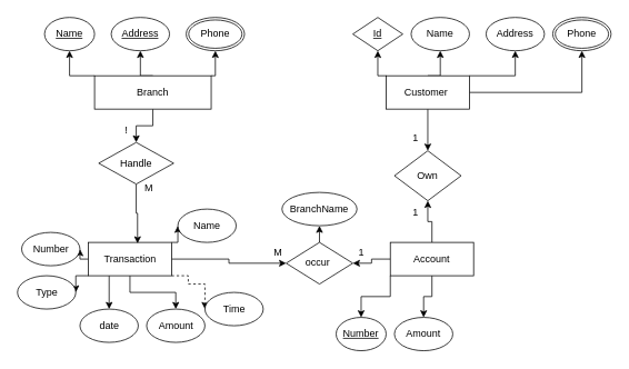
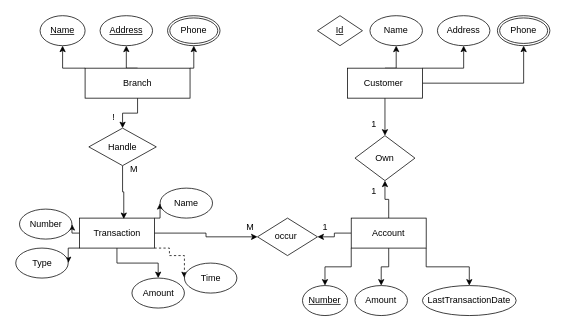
  <mxCell id="0" />
  <mxCell id="1" parent="0" />
  <mxCell id="2" style="edgeStyle=orthogonalEdgeStyle;rounded=0;orthogonalLoop=1;jettySize=auto;html=1;exitX=0;exitY=1;exitDx=0;exitDy=0;entryX=0.5;entryY=0;entryDx=0;entryDy=0;" parent="1" source="7" target="34" edge="1"><mxGeometry relative="1" as="geometry" /></mxCell>
  <mxCell id="3" value="" style="edgeStyle=orthogonalEdgeStyle;rounded=0;orthogonalLoop=1;jettySize=auto;html=1;" parent="1" source="7" target="36" edge="1"><mxGeometry relative="1" as="geometry" /></mxCell>
+ <mxCell id="4" style="edgeStyle=orthogonalEdgeStyle;rounded=0;orthogonalLoop=1;jettySize=auto;html=1;exitX=1;exitY=1;exitDx=0;exitDy=0;entryX=0.5;entryY=0;entryDx=0;entryDy=0;" parent="1" source="7" target="35" edge="1"><mxGeometry relative="1" as="geometry" /></mxCell>
  <mxCell id="5" style="edgeStyle=orthogonalEdgeStyle;rounded=0;orthogonalLoop=1;jettySize=auto;html=1;exitX=0.5;exitY=0;exitDx=0;exitDy=0;entryX=0.5;entryY=1;entryDx=0;entryDy=0;" parent="1" source="7" target="42" edge="1"><mxGeometry relative="1" as="geometry" /></mxCell>
  <mxCell id="6" style="edgeStyle=orthogonalEdgeStyle;rounded=0;orthogonalLoop=1;jettySize=auto;html=1;exitX=0;exitY=0.5;exitDx=0;exitDy=0;entryX=1;entryY=0.5;entryDx=0;entryDy=0;" parent="1" source="7" target="50" edge="1"><mxGeometry relative="1" as="geometry" /></mxCell>
  <mxCell id="7" value="Account" style="whiteSpace=wrap;html=1;align=center;" parent="1" vertex="1"><mxGeometry x="468" y="290" width="100" height="40" as="geometry" /></mxCell>
  <mxCell id="8" style="edgeStyle=orthogonalEdgeStyle;rounded=0;orthogonalLoop=1;jettySize=auto;html=1;exitX=0;exitY=1;exitDx=0;exitDy=0;entryX=1;entryY=0.5;entryDx=0;entryDy=0;" parent="1" source="15" target="37" edge="1"><mxGeometry relative="1" as="geometry" /></mxCell>
- <mxCell id="9" style="edgeStyle=orthogonalEdgeStyle;rounded=0;orthogonalLoop=1;jettySize=auto;html=1;exitX=0.25;exitY=1;exitDx=0;exitDy=0;entryX=0.5;entryY=0;entryDx=0;entryDy=0;" parent="1" source="15" target="38" edge="1"><mxGeometry relative="1" as="geometry" /></mxCell>
  <mxCell id="10" style="edgeStyle=orthogonalEdgeStyle;rounded=0;orthogonalLoop=1;jettySize=auto;html=1;exitX=0.5;exitY=1;exitDx=0;exitDy=0;" parent="1" source="15" target="41" edge="1"><mxGeometry relative="1" as="geometry" /></mxCell>
  <mxCell id="11" style="edgeStyle=orthogonalEdgeStyle;rounded=0;orthogonalLoop=1;jettySize=auto;html=1;exitX=1;exitY=1;exitDx=0;exitDy=0;entryX=0;entryY=0.5;entryDx=0;entryDy=0;dashed=1;" parent="1" source="15" target="40" edge="1"><mxGeometry relative="1" as="geometry"><Array as="points"><mxPoint x="225.5" y="330" /><mxPoint x="225.5" y="340" /></Array></mxGeometry></mxCell>
  <mxCell id="12" style="edgeStyle=orthogonalEdgeStyle;rounded=0;orthogonalLoop=1;jettySize=auto;html=1;exitX=1;exitY=0;exitDx=0;exitDy=0;entryX=0;entryY=0.5;entryDx=0;entryDy=0;" parent="1" source="15" target="39" edge="1"><mxGeometry relative="1" as="geometry" /></mxCell>
  <mxCell id="13" style="edgeStyle=orthogonalEdgeStyle;rounded=0;orthogonalLoop=1;jettySize=auto;html=1;exitX=1;exitY=0.5;exitDx=0;exitDy=0;entryX=0;entryY=0.5;entryDx=0;entryDy=0;" parent="1" source="15" target="50" edge="1"><mxGeometry relative="1" as="geometry" /></mxCell>
  <mxCell id="14" style="edgeStyle=orthogonalEdgeStyle;rounded=0;orthogonalLoop=1;jettySize=auto;html=1;exitX=0;exitY=0.5;exitDx=0;exitDy=0;entryX=1;entryY=0.5;entryDx=0;entryDy=0;" edge="1" parent="1" source="15" target="53"><mxGeometry relative="1" as="geometry" /></mxCell>
  <mxCell id="15" value="Transaction" style="whiteSpace=wrap;html=1;align=center;" parent="1" vertex="1"><mxGeometry x="105.5" y="290" width="100" height="40" as="geometry" /></mxCell>
  <mxCell id="16" style="edgeStyle=orthogonalEdgeStyle;rounded=0;orthogonalLoop=1;jettySize=auto;html=1;exitX=1;exitY=0;exitDx=0;exitDy=0;entryX=0.5;entryY=1;entryDx=0;entryDy=0;" parent="1" source="20" target="29" edge="1"><mxGeometry relative="1" as="geometry"><Array as="points"><mxPoint x="258" y="90" /></Array></mxGeometry></mxCell>
  <mxCell id="17" style="edgeStyle=orthogonalEdgeStyle;rounded=0;orthogonalLoop=1;jettySize=auto;html=1;exitX=0.5;exitY=0;exitDx=0;exitDy=0;entryX=0.5;entryY=1;entryDx=0;entryDy=0;" parent="1" source="20" target="27" edge="1"><mxGeometry relative="1" as="geometry" /></mxCell>
  <mxCell id="18" style="edgeStyle=orthogonalEdgeStyle;rounded=0;orthogonalLoop=1;jettySize=auto;html=1;exitX=0;exitY=0;exitDx=0;exitDy=0;entryX=0.5;entryY=1;entryDx=0;entryDy=0;" parent="1" source="20" target="28" edge="1"><mxGeometry relative="1" as="geometry"><Array as="points"><mxPoint x="83" y="90" /></Array></mxGeometry></mxCell>
  <mxCell id="19" style="edgeStyle=orthogonalEdgeStyle;rounded=0;orthogonalLoop=1;jettySize=auto;html=1;exitX=0.5;exitY=1;exitDx=0;exitDy=0;entryX=0.5;entryY=0;entryDx=0;entryDy=0;" parent="1" source="20" target="46" edge="1"><mxGeometry relative="1" as="geometry" /></mxCell>
  <mxCell id="20" value="Branch" style="whiteSpace=wrap;html=1;align=center;" parent="1" vertex="1"><mxGeometry x="113" y="90" width="140" height="40" as="geometry" /></mxCell>
- <mxCell id="21" style="edgeStyle=orthogonalEdgeStyle;rounded=0;orthogonalLoop=1;jettySize=auto;html=1;exitX=0;exitY=0;exitDx=0;exitDy=0;entryX=0.5;entryY=1;entryDx=0;entryDy=0;" parent="1" source="26" target="30" edge="1"><mxGeometry relative="1" as="geometry" /></mxCell>
  <mxCell id="22" style="edgeStyle=orthogonalEdgeStyle;rounded=0;orthogonalLoop=1;jettySize=auto;html=1;exitX=0.5;exitY=0;exitDx=0;exitDy=0;entryX=0.5;entryY=1;entryDx=0;entryDy=0;" parent="1" source="26" target="33" edge="1"><mxGeometry relative="1" as="geometry" /></mxCell>
  <mxCell id="23" style="edgeStyle=orthogonalEdgeStyle;rounded=0;orthogonalLoop=1;jettySize=auto;html=1;exitX=1;exitY=0;exitDx=0;exitDy=0;entryX=0.5;entryY=1;entryDx=0;entryDy=0;" parent="1" source="26" target="32" edge="1"><mxGeometry relative="1" as="geometry"><Array as="points"><mxPoint x="618" y="90" /></Array></mxGeometry></mxCell>
  <mxCell id="24" style="edgeStyle=orthogonalEdgeStyle;rounded=0;orthogonalLoop=1;jettySize=auto;html=1;exitX=1;exitY=0.5;exitDx=0;exitDy=0;entryX=0.5;entryY=1;entryDx=0;entryDy=0;" parent="1" source="26" target="31" edge="1"><mxGeometry relative="1" as="geometry" /></mxCell>
  <mxCell id="25" style="edgeStyle=orthogonalEdgeStyle;rounded=0;orthogonalLoop=1;jettySize=auto;html=1;exitX=0.5;exitY=1;exitDx=0;exitDy=0;" parent="1" source="26" target="42" edge="1"><mxGeometry relative="1" as="geometry" /></mxCell>
  <mxCell id="26" value="Customer&amp;nbsp;" style="whiteSpace=wrap;html=1;align=center;" parent="1" vertex="1"><mxGeometry x="463" y="90" width="100" height="40" as="geometry" /></mxCell>
  <mxCell id="27" value="Address" style="ellipse;whiteSpace=wrap;html=1;align=center;fontStyle=4;" parent="1" vertex="1"><mxGeometry x="133" y="20" width="70" height="40" as="geometry" /></mxCell>
  <mxCell id="28" value="Name" style="ellipse;whiteSpace=wrap;html=1;align=center;fontStyle=4;" parent="1" vertex="1"><mxGeometry x="53" y="20" width="60" height="40" as="geometry" /></mxCell>
  <mxCell id="29" value="Phone" style="ellipse;shape=doubleEllipse;margin=3;whiteSpace=wrap;html=1;align=center;" parent="1" vertex="1"><mxGeometry x="223" y="20" width="70" height="40" as="geometry" /></mxCell>
  <mxCell id="30" value="Id" style="rhombus;whiteSpace=wrap;html=1;align=center;fontStyle=4;" parent="1" vertex="1"><mxGeometry x="423" y="20" width="60" height="40" as="geometry" /></mxCell>
  <mxCell id="31" value="Phone" style="ellipse;shape=doubleEllipse;margin=3;whiteSpace=wrap;html=1;align=center;" parent="1" vertex="1"><mxGeometry x="663" y="20" width="70" height="40" as="geometry" /></mxCell>
  <mxCell id="32" value="Address" style="ellipse;whiteSpace=wrap;html=1;align=center;" parent="1" vertex="1"><mxGeometry x="583" y="20" width="70" height="40" as="geometry" /></mxCell>
  <mxCell id="33" value="Name" style="ellipse;whiteSpace=wrap;html=1;align=center;" parent="1" vertex="1"><mxGeometry x="493" y="20" width="70" height="40" as="geometry" /></mxCell>
  <mxCell id="34" value="Number" style="ellipse;whiteSpace=wrap;html=1;align=center;fontStyle=4;" parent="1" vertex="1"><mxGeometry x="403" y="380" width="60" height="40" as="geometry" /></mxCell>
+ <mxCell id="35" value="LastTransactionDate" style="ellipse;whiteSpace=wrap;html=1;align=center;" parent="1" vertex="1"><mxGeometry x="563" y="380" width="125" height="40" as="geometry" /></mxCell>
  <mxCell id="36" value="Amount" style="ellipse;whiteSpace=wrap;html=1;align=center;" parent="1" vertex="1"><mxGeometry x="473" y="380" width="70" height="40" as="geometry" /></mxCell>
  <mxCell id="37" value="Type" style="ellipse;whiteSpace=wrap;html=1;align=center;" parent="1" vertex="1"><mxGeometry x="20.5" y="330" width="70" height="40" as="geometry" /></mxCell>
- <mxCell id="38" value="date" style="ellipse;whiteSpace=wrap;html=1;align=center;" parent="1" vertex="1"><mxGeometry x="95.5" y="370" width="70" height="40" as="geometry" /></mxCell>
  <mxCell id="39" value="Name" style="ellipse;whiteSpace=wrap;html=1;align=center;" parent="1" vertex="1"><mxGeometry x="213" y="250" width="70" height="40" as="geometry" /></mxCell>
  <mxCell id="40" value="Time" style="ellipse;whiteSpace=wrap;html=1;align=center;" parent="1" vertex="1"><mxGeometry x="245.5" y="350" width="70" height="40" as="geometry" /></mxCell>
  <mxCell id="41" value="Amount" style="ellipse;whiteSpace=wrap;html=1;align=center;" parent="1" vertex="1"><mxGeometry x="175.5" y="370" width="70" height="40" as="geometry" /></mxCell>
  <mxCell id="42" value="Own" style="shape=rhombus;perimeter=rhombusPerimeter;whiteSpace=wrap;html=1;align=center;" parent="1" vertex="1"><mxGeometry x="473" y="180" width="80" height="60" as="geometry" /></mxCell>
  <mxCell id="43" value="1" style="text;html=1;align=center;verticalAlign=middle;resizable=0;points=[];autosize=1;strokeColor=none;fillColor=none;" parent="1" vertex="1"><mxGeometry x="483" y="150" width="30" height="30" as="geometry" /></mxCell>
  <mxCell id="44" value="1" style="text;html=1;align=center;verticalAlign=middle;resizable=0;points=[];autosize=1;strokeColor=none;fillColor=none;" parent="1" vertex="1"><mxGeometry x="483" y="240" width="30" height="30" as="geometry" /></mxCell>
  <mxCell id="45" value="" style="edgeStyle=orthogonalEdgeStyle;rounded=0;orthogonalLoop=1;jettySize=auto;html=1;entryX=0.591;entryY=0.03;entryDx=0;entryDy=0;entryPerimeter=0;" parent="1" source="46" target="15" edge="1"><mxGeometry relative="1" as="geometry" /></mxCell>
  <mxCell id="46" value="Handle" style="shape=rhombus;perimeter=rhombusPerimeter;whiteSpace=wrap;html=1;align=center;" parent="1" vertex="1"><mxGeometry x="118" y="170" width="90" height="50" as="geometry" /></mxCell>
  <mxCell id="47" value="M" style="text;html=1;align=center;verticalAlign=middle;resizable=0;points=[];autosize=1;strokeColor=none;fillColor=none;" parent="1" vertex="1"><mxGeometry x="163" y="210" width="30" height="30" as="geometry" /></mxCell>
  <mxCell id="48" value="!" style="text;html=1;align=center;verticalAlign=middle;resizable=0;points=[];autosize=1;strokeColor=none;fillColor=none;" parent="1" vertex="1"><mxGeometry x="135.5" y="140" width="30" height="30" as="geometry" /></mxCell>
- <mxCell id="49" style="edgeStyle=orthogonalEdgeStyle;rounded=0;orthogonalLoop=1;jettySize=auto;html=1;exitX=0.5;exitY=0;exitDx=0;exitDy=0;entryX=0.5;entryY=1;entryDx=0;entryDy=0;" edge="1" parent="1" source="50" target="54"><mxGeometry relative="1" as="geometry"><mxPoint x="383" y="270" as="targetPoint" /></mxGeometry></mxCell>
  <mxCell id="50" value="occur&amp;nbsp;" style="shape=rhombus;perimeter=rhombusPerimeter;whiteSpace=wrap;html=1;align=center;" parent="1" vertex="1"><mxGeometry x="343" y="290" width="80" height="50" as="geometry" /></mxCell>
  <mxCell id="51" value="1" style="text;html=1;align=center;verticalAlign=middle;resizable=0;points=[];autosize=1;strokeColor=none;fillColor=none;" parent="1" vertex="1"><mxGeometry x="418" y="288" width="30" height="30" as="geometry" /></mxCell>
  <mxCell id="52" value="M" style="text;html=1;align=center;verticalAlign=middle;resizable=0;points=[];autosize=1;strokeColor=none;fillColor=none;" parent="1" vertex="1"><mxGeometry x="318" y="288" width="30" height="30" as="geometry" /></mxCell>
  <mxCell id="53" value="Number" style="ellipse;whiteSpace=wrap;html=1;align=center;" vertex="1" parent="1"><mxGeometry x="25.5" y="278" width="70" height="40" as="geometry" /></mxCell>
- <mxCell id="54" value="BranchName" style="ellipse;whiteSpace=wrap;html=1;align=center;" vertex="1" parent="1"><mxGeometry x="338" y="230" width="90" height="40" as="geometry" /></mxCell>
